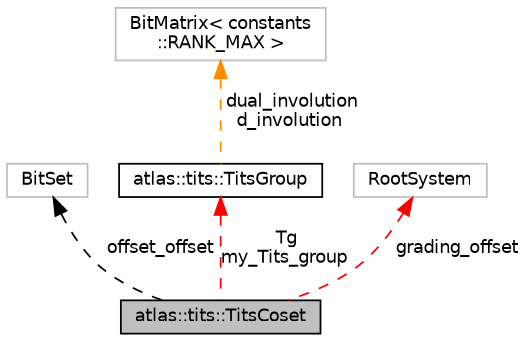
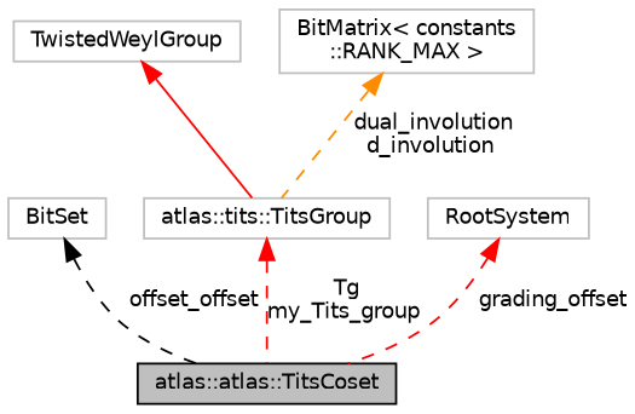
  digraph {
    node [color=grey75 fillcolor=white fontname=Helvetica fontsize=10 shape=record style=filled]
    edge [color=red dir=back fontname=Helvetica fontsize=10 labelfontname=Helvetica labelfontsize=10 style=dashed]
-   n1 [color=black fillcolor=grey75 fontcolor=black height=0.2 label="atlas::tits::TitsCoset" width=0.4]
+   n1 [color=black fillcolor=grey75 fontcolor=black height=0.2 label="atlas::atlas::TitsCoset" width=0.4]
    n2 [height=0.2 label=BitSet width=0.4]
-   n3 [color=black height=0.2 label="atlas::tits::TitsGroup" width=0.4]
+   n3 [height=0.2 label="atlas::tits::TitsGroup" width=0.4]
+   n4 [height=0.2 label=TwistedWeylGroup width=0.4]
    n5 [height=0.2 label="BitMatrix\< constants\l::RANK_MAX \>" width=0.4]
    n6 [height=0.2 label=RootSystem width=0.4]
    n2 -> n1 [color=black label=" offset_offset"]
    n3 -> n1 [label=" Tg\nmy_Tits_group"]
+   n4 -> n3 [style=solid]
    n5 -> n3 [color=darkorange label=" dual_involution\nd_involution"]
    n6 -> n1 [label=" grading_offset"]
  }
